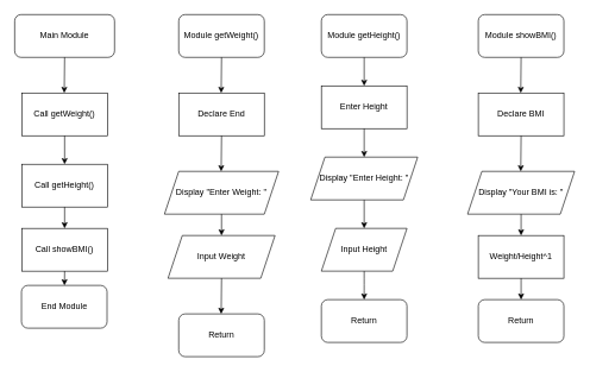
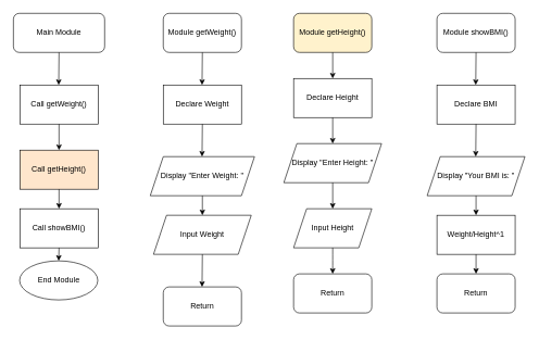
  <mxCell id="0" />
  <mxCell id="1" parent="0" />
  <mxCell id="2" value="Main Module" style="rounded=1;whiteSpace=wrap;html=1;" vertex="1" parent="1"><mxGeometry x="20" y="20" width="140" height="60" as="geometry" /></mxCell>
  <mxCell id="3" value="Call getWeight()" style="rounded=0;whiteSpace=wrap;html=1;" vertex="1" parent="1"><mxGeometry x="30" y="130" width="120" height="60" as="geometry" /></mxCell>
  <mxCell id="4" value="" style="endArrow=classic;html=1;" edge="1" parent="1"><mxGeometry width="50" height="50" relative="1" as="geometry"><mxPoint x="90" y="80" as="sourcePoint" /><mxPoint x="89.5" y="130" as="targetPoint" /></mxGeometry></mxCell>
  <mxCell id="5" value="" style="endArrow=classic;html=1;" edge="1" parent="1" target="6"><mxGeometry width="50" height="50" relative="1" as="geometry"><mxPoint x="90" y="190" as="sourcePoint" /><mxPoint x="89.5" y="240" as="targetPoint" /></mxGeometry></mxCell>
- <mxCell id="6" value="Call getHeight()" style="rounded=0;whiteSpace=wrap;html=1;" vertex="1" parent="1"><mxGeometry x="30" y="230" width="120" height="60" as="geometry" /></mxCell>
+ <mxCell id="6" value="Call getHeight()" style="rounded=0;whiteSpace=wrap;html=1;fillColor=#ffe6cc;" vertex="1" parent="1"><mxGeometry x="30" y="230" width="120" height="60" as="geometry" /></mxCell>
  <mxCell id="7" value="" style="endArrow=classic;html=1;" edge="1" parent="1" target="8"><mxGeometry width="50" height="50" relative="1" as="geometry"><mxPoint x="90" y="290" as="sourcePoint" /><mxPoint x="89.5" y="340" as="targetPoint" /></mxGeometry></mxCell>
  <mxCell id="8" value="Call showBMI()" style="rounded=0;whiteSpace=wrap;html=1;" vertex="1" parent="1"><mxGeometry x="30" y="320" width="120" height="60" as="geometry" /></mxCell>
  <mxCell id="9" value="" style="endArrow=classic;html=1;" edge="1" parent="1" target="10"><mxGeometry width="50" height="50" relative="1" as="geometry"><mxPoint x="90" y="380" as="sourcePoint" /><mxPoint x="89.5" y="430" as="targetPoint" /></mxGeometry></mxCell>
- <mxCell id="10" value="End Module" style="rounded=1;whiteSpace=wrap;html=1;" vertex="1" parent="1"><mxGeometry x="29.5" y="400" width="120" height="60" as="geometry" /></mxCell>
+ <mxCell id="10" value="End Module" style="ellipse;whiteSpace=wrap;html=1;" vertex="1" parent="1"><mxGeometry x="29.5" y="400" width="120" height="60" as="geometry" /></mxCell>
  <mxCell id="11" value="Return" style="rounded=1;whiteSpace=wrap;html=1;" vertex="1" parent="1"><mxGeometry x="250" y="440" width="120" height="60" as="geometry" /></mxCell>
  <mxCell id="12" value="Module getWeight()&lt;span style=&quot;color: rgba(0 , 0 , 0 , 0) ; font-family: monospace ; font-size: 0px&quot;&gt;%3CmxGraphModel%3E%3Croot%3E%3CmxCell%20id%3D%220%22%2F%3E%3CmxCell%20id%3D%221%22%20parent%3D%220%22%2F%3E%3CmxCell%20id%3D%222%22%20value%3D%22%22%20style%3D%22endArrow%3Dclassic%3Bhtml%3D1%3B%22%20edge%3D%221%22%20parent%3D%221%22%3E%3CmxGeometry%20width%3D%2250%22%20height%3D%2250%22%20relative%3D%221%22%20as%3D%22geometry%22%3E%3CmxPoint%20x%3D%22410%22%20y%3D%2260%22%20as%3D%22sourcePoint%22%2F%3E%3CmxPoint%20x%3D%22409.5%22%20y%3D%22110%22%20as%3D%22targetPoint%22%2F%3E%3C%2FmxGeometry%3E%3C%2FmxCell%3E%3C%2Froot%3E%3C%2FmxGraphModel%3E&lt;/span&gt;" style="rounded=1;whiteSpace=wrap;html=1;" vertex="1" parent="1"><mxGeometry x="250" y="20" width="120" height="60" as="geometry" /></mxCell>
  <mxCell id="13" value="" style="endArrow=classic;html=1;" edge="1" parent="1"><mxGeometry width="50" height="50" relative="1" as="geometry"><mxPoint x="310" y="80" as="sourcePoint" /><mxPoint x="309.5" y="130" as="targetPoint" /></mxGeometry></mxCell>
- <mxCell id="14" value="Declare End" style="rounded=0;whiteSpace=wrap;html=1;" vertex="1" parent="1"><mxGeometry x="250" y="130" width="120" height="60" as="geometry" /></mxCell>
+ <mxCell id="14" value="Declare Weight" style="rounded=0;whiteSpace=wrap;html=1;" vertex="1" parent="1"><mxGeometry x="250" y="130" width="120" height="60" as="geometry" /></mxCell>
  <mxCell id="15" value="" style="endArrow=classic;html=1;" edge="1" parent="1"><mxGeometry width="50" height="50" relative="1" as="geometry"><mxPoint x="310" y="190" as="sourcePoint" /><mxPoint x="309.5" y="240" as="targetPoint" /></mxGeometry></mxCell>
  <mxCell id="16" value="Display &quot;Enter Weight: &quot;" style="shape=parallelogram;perimeter=parallelogramPerimeter;whiteSpace=wrap;html=1;fixedSize=1;" vertex="1" parent="1"><mxGeometry x="230" y="240" width="160" height="60" as="geometry" /></mxCell>
  <mxCell id="17" value="" style="endArrow=classic;html=1;" edge="1" parent="1" target="18"><mxGeometry width="50" height="50" relative="1" as="geometry"><mxPoint x="310" y="300" as="sourcePoint" /><mxPoint x="309.5" y="350" as="targetPoint" /></mxGeometry></mxCell>
  <mxCell id="18" value="Input Weight" style="shape=parallelogram;perimeter=parallelogramPerimeter;whiteSpace=wrap;html=1;fixedSize=1;" vertex="1" parent="1"><mxGeometry x="235" y="330" width="150" height="60" as="geometry" /></mxCell>
  <mxCell id="19" value="" style="endArrow=classic;html=1;" edge="1" parent="1"><mxGeometry width="50" height="50" relative="1" as="geometry"><mxPoint x="310" y="390" as="sourcePoint" /><mxPoint x="309.5" y="440" as="targetPoint" /></mxGeometry></mxCell>
- <mxCell id="20" value="Module getHeight()" style="rounded=1;whiteSpace=wrap;html=1;" vertex="1" parent="1"><mxGeometry x="450" y="20" width="120" height="60" as="geometry" /></mxCell>
+ <mxCell id="20" value="Module getHeight()" style="rounded=1;whiteSpace=wrap;html=1;fillColor=#fff2cc;" vertex="1" parent="1"><mxGeometry x="450" y="20" width="120" height="60" as="geometry" /></mxCell>
  <mxCell id="21" value="" style="endArrow=classic;html=1;" edge="1" parent="1" target="22"><mxGeometry width="50" height="50" relative="1" as="geometry"><mxPoint x="510" y="80" as="sourcePoint" /><mxPoint x="509.5" y="130" as="targetPoint" /></mxGeometry></mxCell>
- <mxCell id="22" value="Enter Height" style="rounded=0;whiteSpace=wrap;html=1;" vertex="1" parent="1"><mxGeometry x="450" y="120" width="120" height="60" as="geometry" /></mxCell>
+ <mxCell id="22" value="Declare Height" style="rounded=0;whiteSpace=wrap;html=1;" vertex="1" parent="1"><mxGeometry x="450" y="120" width="120" height="60" as="geometry" /></mxCell>
  <mxCell id="23" value="" style="endArrow=classic;html=1;" edge="1" parent="1"><mxGeometry width="50" height="50" relative="1" as="geometry"><mxPoint x="510" y="180" as="sourcePoint" /><mxPoint x="510" y="220" as="targetPoint" /></mxGeometry></mxCell>
  <mxCell id="24" value="Display &quot;Enter Height: &quot;" style="shape=parallelogram;perimeter=parallelogramPerimeter;whiteSpace=wrap;html=1;fixedSize=1;" vertex="1" parent="1"><mxGeometry x="435" y="220" width="150" height="60" as="geometry" /></mxCell>
  <mxCell id="25" value="" style="endArrow=classic;html=1;" edge="1" parent="1" target="26"><mxGeometry width="50" height="50" relative="1" as="geometry"><mxPoint x="510" y="280" as="sourcePoint" /><mxPoint x="509.5" y="330" as="targetPoint" /></mxGeometry></mxCell>
  <mxCell id="26" value="Input Height" style="shape=parallelogram;perimeter=parallelogramPerimeter;whiteSpace=wrap;html=1;fixedSize=1;" vertex="1" parent="1"><mxGeometry x="450" y="320" width="120" height="60" as="geometry" /></mxCell>
  <mxCell id="27" value="" style="endArrow=classic;html=1;" edge="1" parent="1" target="28"><mxGeometry width="50" height="50" relative="1" as="geometry"><mxPoint x="510" y="380" as="sourcePoint" /><mxPoint x="509.5" y="430" as="targetPoint" /><Array as="points"><mxPoint x="510" y="400" /></Array></mxGeometry></mxCell>
  <mxCell id="28" value="Return" style="rounded=1;whiteSpace=wrap;html=1;" vertex="1" parent="1"><mxGeometry x="450" y="420" width="120" height="60" as="geometry" /></mxCell>
  <mxCell id="29" value="Module showBMI()" style="rounded=1;whiteSpace=wrap;html=1;" vertex="1" parent="1"><mxGeometry x="670" y="20" width="120" height="60" as="geometry" /></mxCell>
  <mxCell id="30" value="" style="endArrow=classic;html=1;" edge="1" parent="1"><mxGeometry width="50" height="50" relative="1" as="geometry"><mxPoint x="730" y="80" as="sourcePoint" /><mxPoint x="729.5" y="130" as="targetPoint" /></mxGeometry></mxCell>
  <mxCell id="31" value="Declare BMI" style="rounded=0;whiteSpace=wrap;html=1;" vertex="1" parent="1"><mxGeometry x="670" y="130" width="120" height="60" as="geometry" /></mxCell>
  <mxCell id="32" value="" style="endArrow=classic;html=1;" edge="1" parent="1"><mxGeometry width="50" height="50" relative="1" as="geometry"><mxPoint x="730" y="190" as="sourcePoint" /><mxPoint x="729.5" y="240" as="targetPoint" /></mxGeometry></mxCell>
  <mxCell id="33" value="Display &quot;Your BMI is: &quot;" style="shape=parallelogram;perimeter=parallelogramPerimeter;whiteSpace=wrap;html=1;fixedSize=1;" vertex="1" parent="1"><mxGeometry x="655" y="240" width="150" height="60" as="geometry" /></mxCell>
  <mxCell id="34" value="" style="endArrow=classic;html=1;" edge="1" parent="1" target="35"><mxGeometry width="50" height="50" relative="1" as="geometry"><mxPoint x="730" y="300" as="sourcePoint" /><mxPoint x="729.5" y="350" as="targetPoint" /></mxGeometry></mxCell>
  <mxCell id="35" value="Weight/Height^1" style="rounded=0;whiteSpace=wrap;html=1;" vertex="1" parent="1"><mxGeometry x="670" y="330" width="120" height="60" as="geometry" /></mxCell>
  <mxCell id="36" value="" style="endArrow=classic;html=1;" edge="1" parent="1" target="37"><mxGeometry width="50" height="50" relative="1" as="geometry"><mxPoint x="730" y="390" as="sourcePoint" /><mxPoint x="729.5" y="440" as="targetPoint" /></mxGeometry></mxCell>
  <mxCell id="37" value="Return" style="rounded=1;whiteSpace=wrap;html=1;" vertex="1" parent="1"><mxGeometry x="670" y="420" width="120" height="60" as="geometry" /></mxCell>
